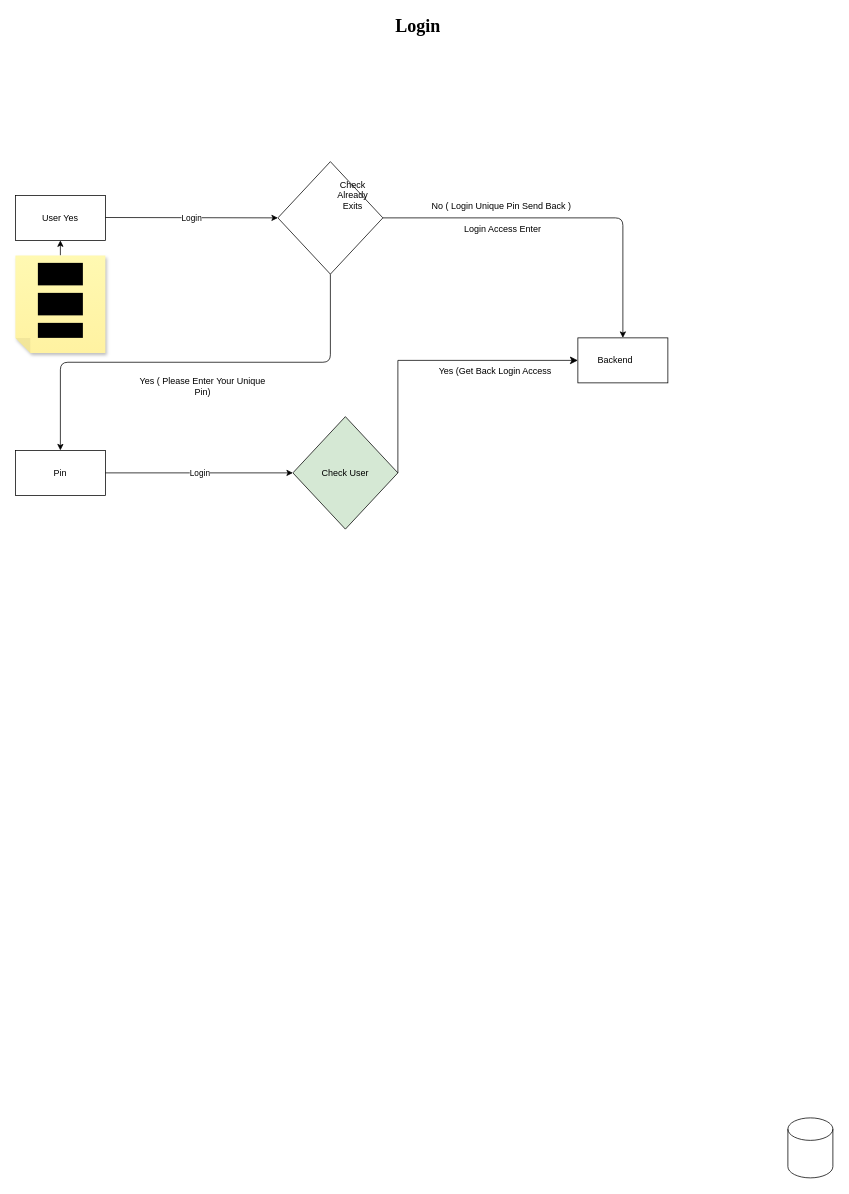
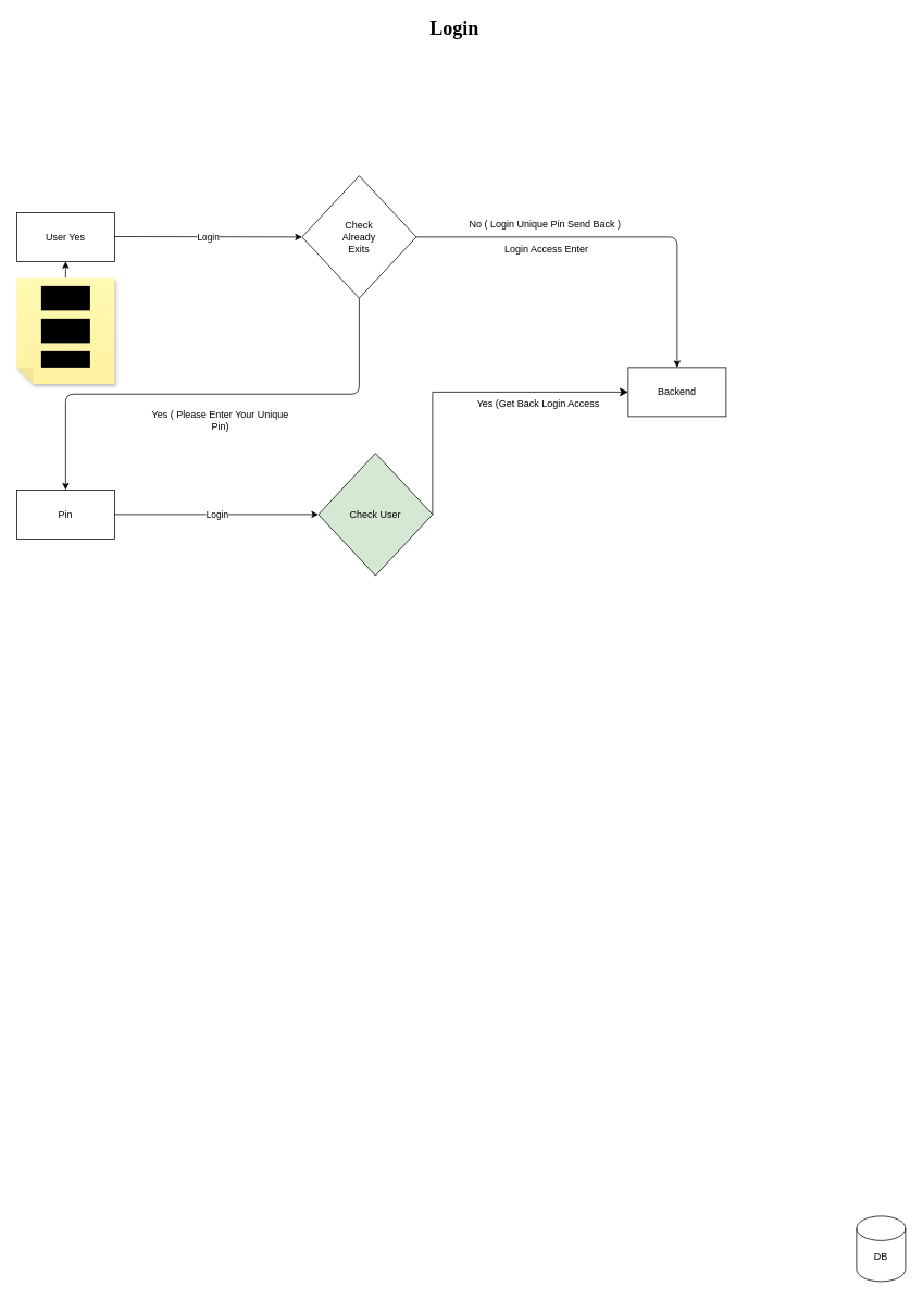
  <mxCell id="0" />
  <mxCell id="1" parent="0" />
  <mxCell id="2" value="" style="rounded=0;whiteSpace=wrap;html=1;" parent="1" vertex="1"><mxGeometry x="20" y="260" width="120" height="60" as="geometry" /></mxCell>
  <mxCell id="3" value="" style="endArrow=classic;html=1;" parent="1" edge="1"><mxGeometry relative="1" as="geometry"><mxPoint x="140" y="289.5" as="sourcePoint" /><mxPoint x="370" y="290" as="targetPoint" /></mxGeometry></mxCell>
  <mxCell id="4" value="Login" style="edgeLabel;resizable=0;html=1;align=center;verticalAlign=middle;" parent="3" connectable="0" vertex="1"><mxGeometry relative="1" as="geometry" /></mxCell>
  <mxCell id="5" style="edgeStyle=orthogonalEdgeStyle;html=1;exitX=0.5;exitY=1;exitDx=0;exitDy=0;entryX=0.5;entryY=0;entryDx=0;entryDy=0;" edge="1" parent="1" source="6" target="16"><mxGeometry relative="1" as="geometry" /></mxCell>
  <mxCell id="6" value="" style="rhombus;whiteSpace=wrap;html=1;" parent="1" vertex="1"><mxGeometry x="370" y="215" width="140" height="150" as="geometry" /></mxCell>
  <mxCell id="7" value="" style="shape=cylinder3;whiteSpace=wrap;html=1;boundedLbl=1;backgroundOutline=1;size=15;" parent="1" vertex="1"><mxGeometry x="1050" y="1490" width="60" height="80" as="geometry" /></mxCell>
+ <mxCell id="8" value="DB" style="text;strokeColor=none;align=center;fillColor=none;html=1;verticalAlign=middle;whiteSpace=wrap;rounded=0;" parent="1" vertex="1"><mxGeometry x="1050" y="1520" width="60" height="40" as="geometry" /></mxCell>
  <mxCell id="9" value="User Yes" style="text;strokeColor=none;align=center;fillColor=none;html=1;verticalAlign=middle;whiteSpace=wrap;rounded=0;" vertex="1" parent="1"><mxGeometry x="50" y="275" width="60" height="30" as="geometry" /></mxCell>
  <mxCell id="10" style="edgeStyle=none;html=1;entryX=0.5;entryY=1;entryDx=0;entryDy=0;" edge="1" parent="1" source="11" target="2"><mxGeometry relative="1" as="geometry" /></mxCell>
  <mxCell id="11" value="" style="shape=note;whiteSpace=wrap;html=1;backgroundOutline=1;fontColor=#000000;darkOpacity=0.05;fillColor=#FFF9B2;strokeColor=none;fillStyle=solid;direction=west;gradientDirection=north;gradientColor=#FFF2A1;shadow=1;size=20;pointerEvents=1;" vertex="1" parent="1"><mxGeometry x="20" y="340" width="120" height="130" as="geometry" /></mxCell>
  <mxCell id="12" value="Ph no" style="text;strokeColor=none;align=center;fillColor=#000000;html=1;verticalAlign=middle;whiteSpace=wrap;rounded=0;" vertex="1" parent="1"><mxGeometry x="50" y="390" width="60" height="30" as="geometry" /></mxCell>
  <mxCell id="13" value="Pin No" style="text;strokeColor=none;align=center;fillColor=#000000;html=1;verticalAlign=middle;whiteSpace=wrap;rounded=0;" vertex="1" parent="1"><mxGeometry x="50" y="430" width="60" height="20" as="geometry" /></mxCell>
- <mxCell id="14" value="Check Already Exits" style="text;strokeColor=none;align=center;fillColor=none;html=1;verticalAlign=middle;whiteSpace=wrap;rounded=0;" vertex="1" parent="1"><mxGeometry x="440" y="245" width="60" height="30" as="geometry" /></mxCell>
+ <mxCell id="14" value="Check Already Exits" style="text;strokeColor=none;align=center;fillColor=none;html=1;verticalAlign=middle;whiteSpace=wrap;rounded=0;" vertex="1" parent="1"><mxGeometry x="410" y="275" width="60" height="30" as="geometry" /></mxCell>
  <mxCell id="15" value="Yes ( Please Enter Your Unique Pin)" style="text;strokeColor=none;align=center;fillColor=none;html=1;verticalAlign=middle;whiteSpace=wrap;rounded=0;" vertex="1" parent="1"><mxGeometry x="180" y="500" width="180" height="30" as="geometry" /></mxCell>
  <mxCell id="16" value="" style="whiteSpace=wrap;html=1;" vertex="1" parent="1"><mxGeometry x="20" y="600" width="120" height="60" as="geometry" /></mxCell>
  <mxCell id="17" value="Pin" style="text;strokeColor=none;align=center;fillColor=none;html=1;verticalAlign=middle;whiteSpace=wrap;rounded=0;" vertex="1" parent="1"><mxGeometry x="50" y="615" width="60" height="30" as="geometry" /></mxCell>
  <mxCell id="18" value="" style="whiteSpace=wrap;html=1;" vertex="1" parent="1"><mxGeometry x="770" y="450" width="120" height="60" as="geometry" /></mxCell>
- <mxCell id="19" value="Backend" style="text;strokeColor=none;align=center;fillColor=none;html=1;verticalAlign=middle;whiteSpace=wrap;rounded=0;" vertex="1" parent="1"><mxGeometry x="790" y="465" width="60" height="30" as="geometry" /></mxCell>
+ <mxCell id="19" value="Backend" style="text;strokeColor=none;align=center;fillColor=none;html=1;verticalAlign=middle;whiteSpace=wrap;rounded=0;" vertex="1" parent="1"><mxGeometry x="800" y="465" width="60" height="30" as="geometry" /></mxCell>
  <mxCell id="20" value="No ( Login Unique Pin Send Back )&amp;nbsp;" style="text;strokeColor=none;align=center;fillColor=none;html=1;verticalAlign=middle;whiteSpace=wrap;rounded=0;" vertex="1" parent="1"><mxGeometry x="540" y="260" width="260" height="30" as="geometry" /></mxCell>
  <mxCell id="21" style="edgeStyle=orthogonalEdgeStyle;html=1;exitX=1;exitY=0.5;exitDx=0;exitDy=0;entryX=0.5;entryY=0;entryDx=0;entryDy=0;" edge="1" parent="1" source="6" target="18"><mxGeometry relative="1" as="geometry"><mxPoint x="1040" y="320" as="sourcePoint" /><mxPoint x="680" y="555" as="targetPoint" /></mxGeometry></mxCell>
  <mxCell id="22" value="Login Access Enter" style="text;strokeColor=none;align=center;fillColor=none;html=1;verticalAlign=middle;whiteSpace=wrap;rounded=0;" vertex="1" parent="1"><mxGeometry x="580" y="290" width="180" height="30" as="geometry" /></mxCell>
  <mxCell id="23" value="Yes" style="text;strokeColor=none;align=center;fillColor=#000000;html=1;verticalAlign=middle;whiteSpace=wrap;rounded=0;" vertex="1" parent="1"><mxGeometry x="50" y="350" width="60" height="30" as="geometry" /></mxCell>
  <mxCell id="24" value="Check User" style="rhombus;whiteSpace=wrap;html=1;fillColor=#d5e8d4;" vertex="1" parent="1"><mxGeometry x="390" y="555" width="140" height="150" as="geometry" /></mxCell>
  <mxCell id="25" value="" style="edgeStyle=segmentEdgeStyle;endArrow=classic;html=1;curved=0;rounded=0;endSize=8;startSize=8;sourcePerimeterSpacing=0;targetPerimeterSpacing=0;entryX=0;entryY=0.5;entryDx=0;entryDy=0;" edge="1" parent="1" target="18"><mxGeometry width="100" relative="1" as="geometry"><mxPoint x="530" y="630" as="sourcePoint" /><mxPoint x="630" y="670" as="targetPoint" /><Array as="points"><mxPoint x="530" y="480" /></Array></mxGeometry></mxCell>
  <mxCell id="26" value="Yes (Get Back Login Access" style="text;strokeColor=none;align=center;fillColor=none;html=1;verticalAlign=middle;whiteSpace=wrap;rounded=0;" vertex="1" parent="1"><mxGeometry x="570" y="480" width="180" height="30" as="geometry" /></mxCell>
  <mxCell id="27" value="" style="endArrow=classic;html=1;exitX=1;exitY=0.5;exitDx=0;exitDy=0;" edge="1" parent="1" source="16"><mxGeometry relative="1" as="geometry"><mxPoint x="160" y="629.5" as="sourcePoint" /><mxPoint x="390" y="630" as="targetPoint" /></mxGeometry></mxCell>
  <mxCell id="28" value="Login" style="edgeLabel;resizable=0;html=1;align=center;verticalAlign=middle;" connectable="0" vertex="1" parent="27"><mxGeometry relative="1" as="geometry" /></mxCell>
  <mxCell id="29" value="&lt;font face=&quot;Comic Sans MS&quot; style=&quot;font-size: 24px;&quot;&gt;&lt;b&gt;Login&amp;nbsp;&lt;/b&gt;&lt;/font&gt;" style="text;strokeColor=none;align=center;fillColor=none;html=1;verticalAlign=middle;whiteSpace=wrap;rounded=0;" vertex="1" parent="1"><mxGeometry x="530" y="20" width="60" height="30" as="geometry" /></mxCell>
